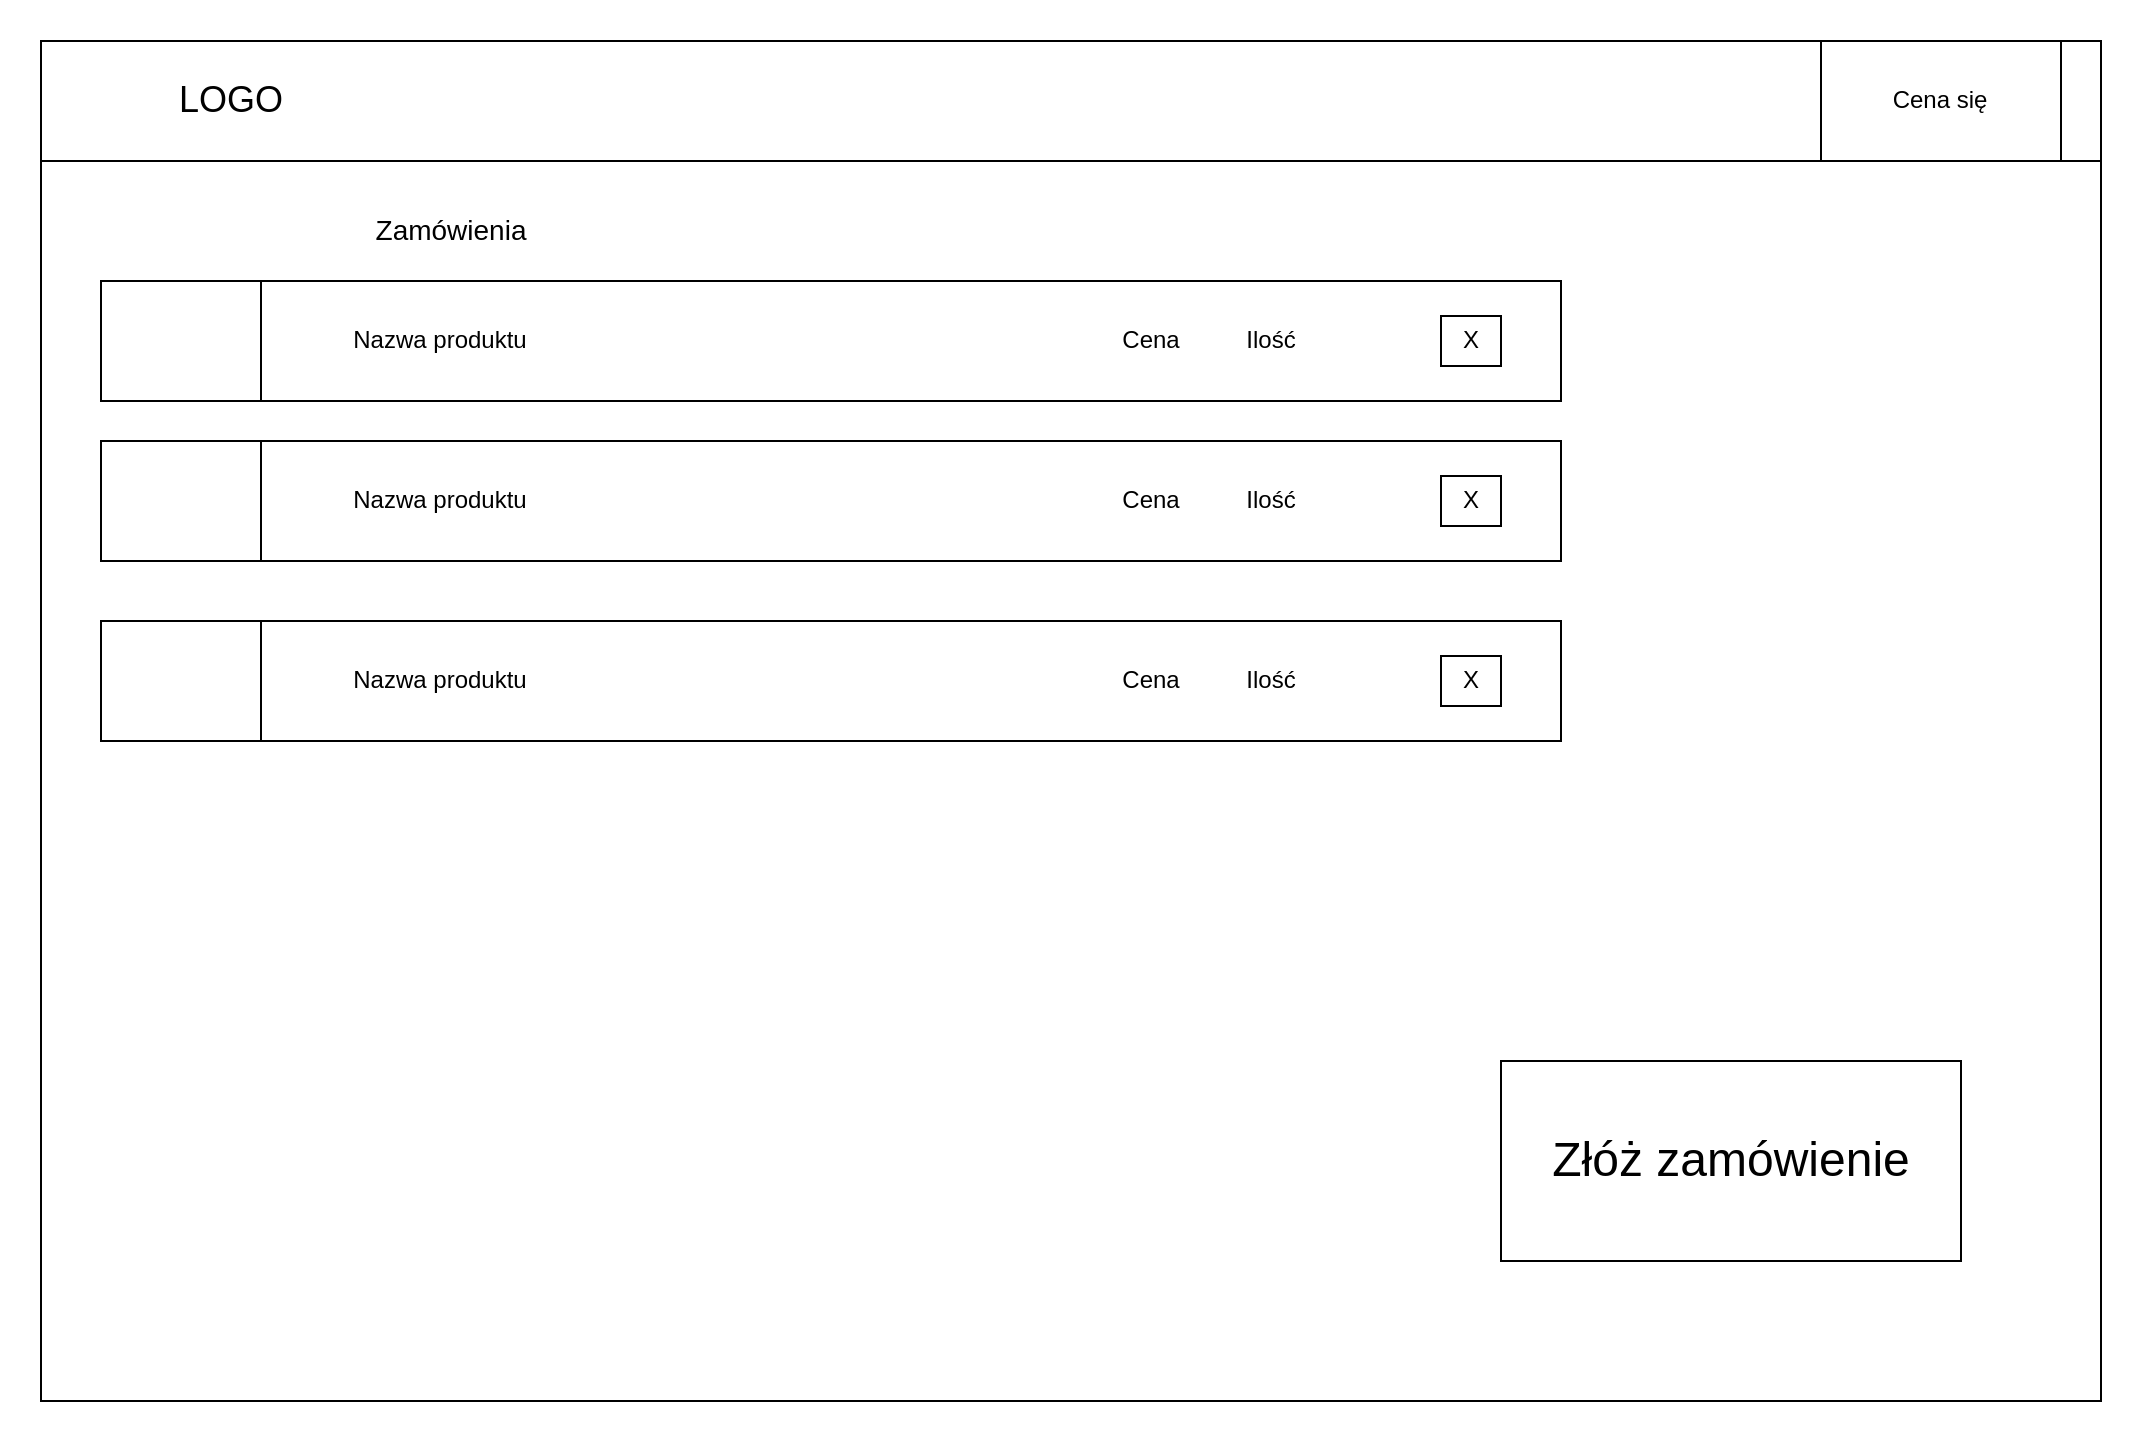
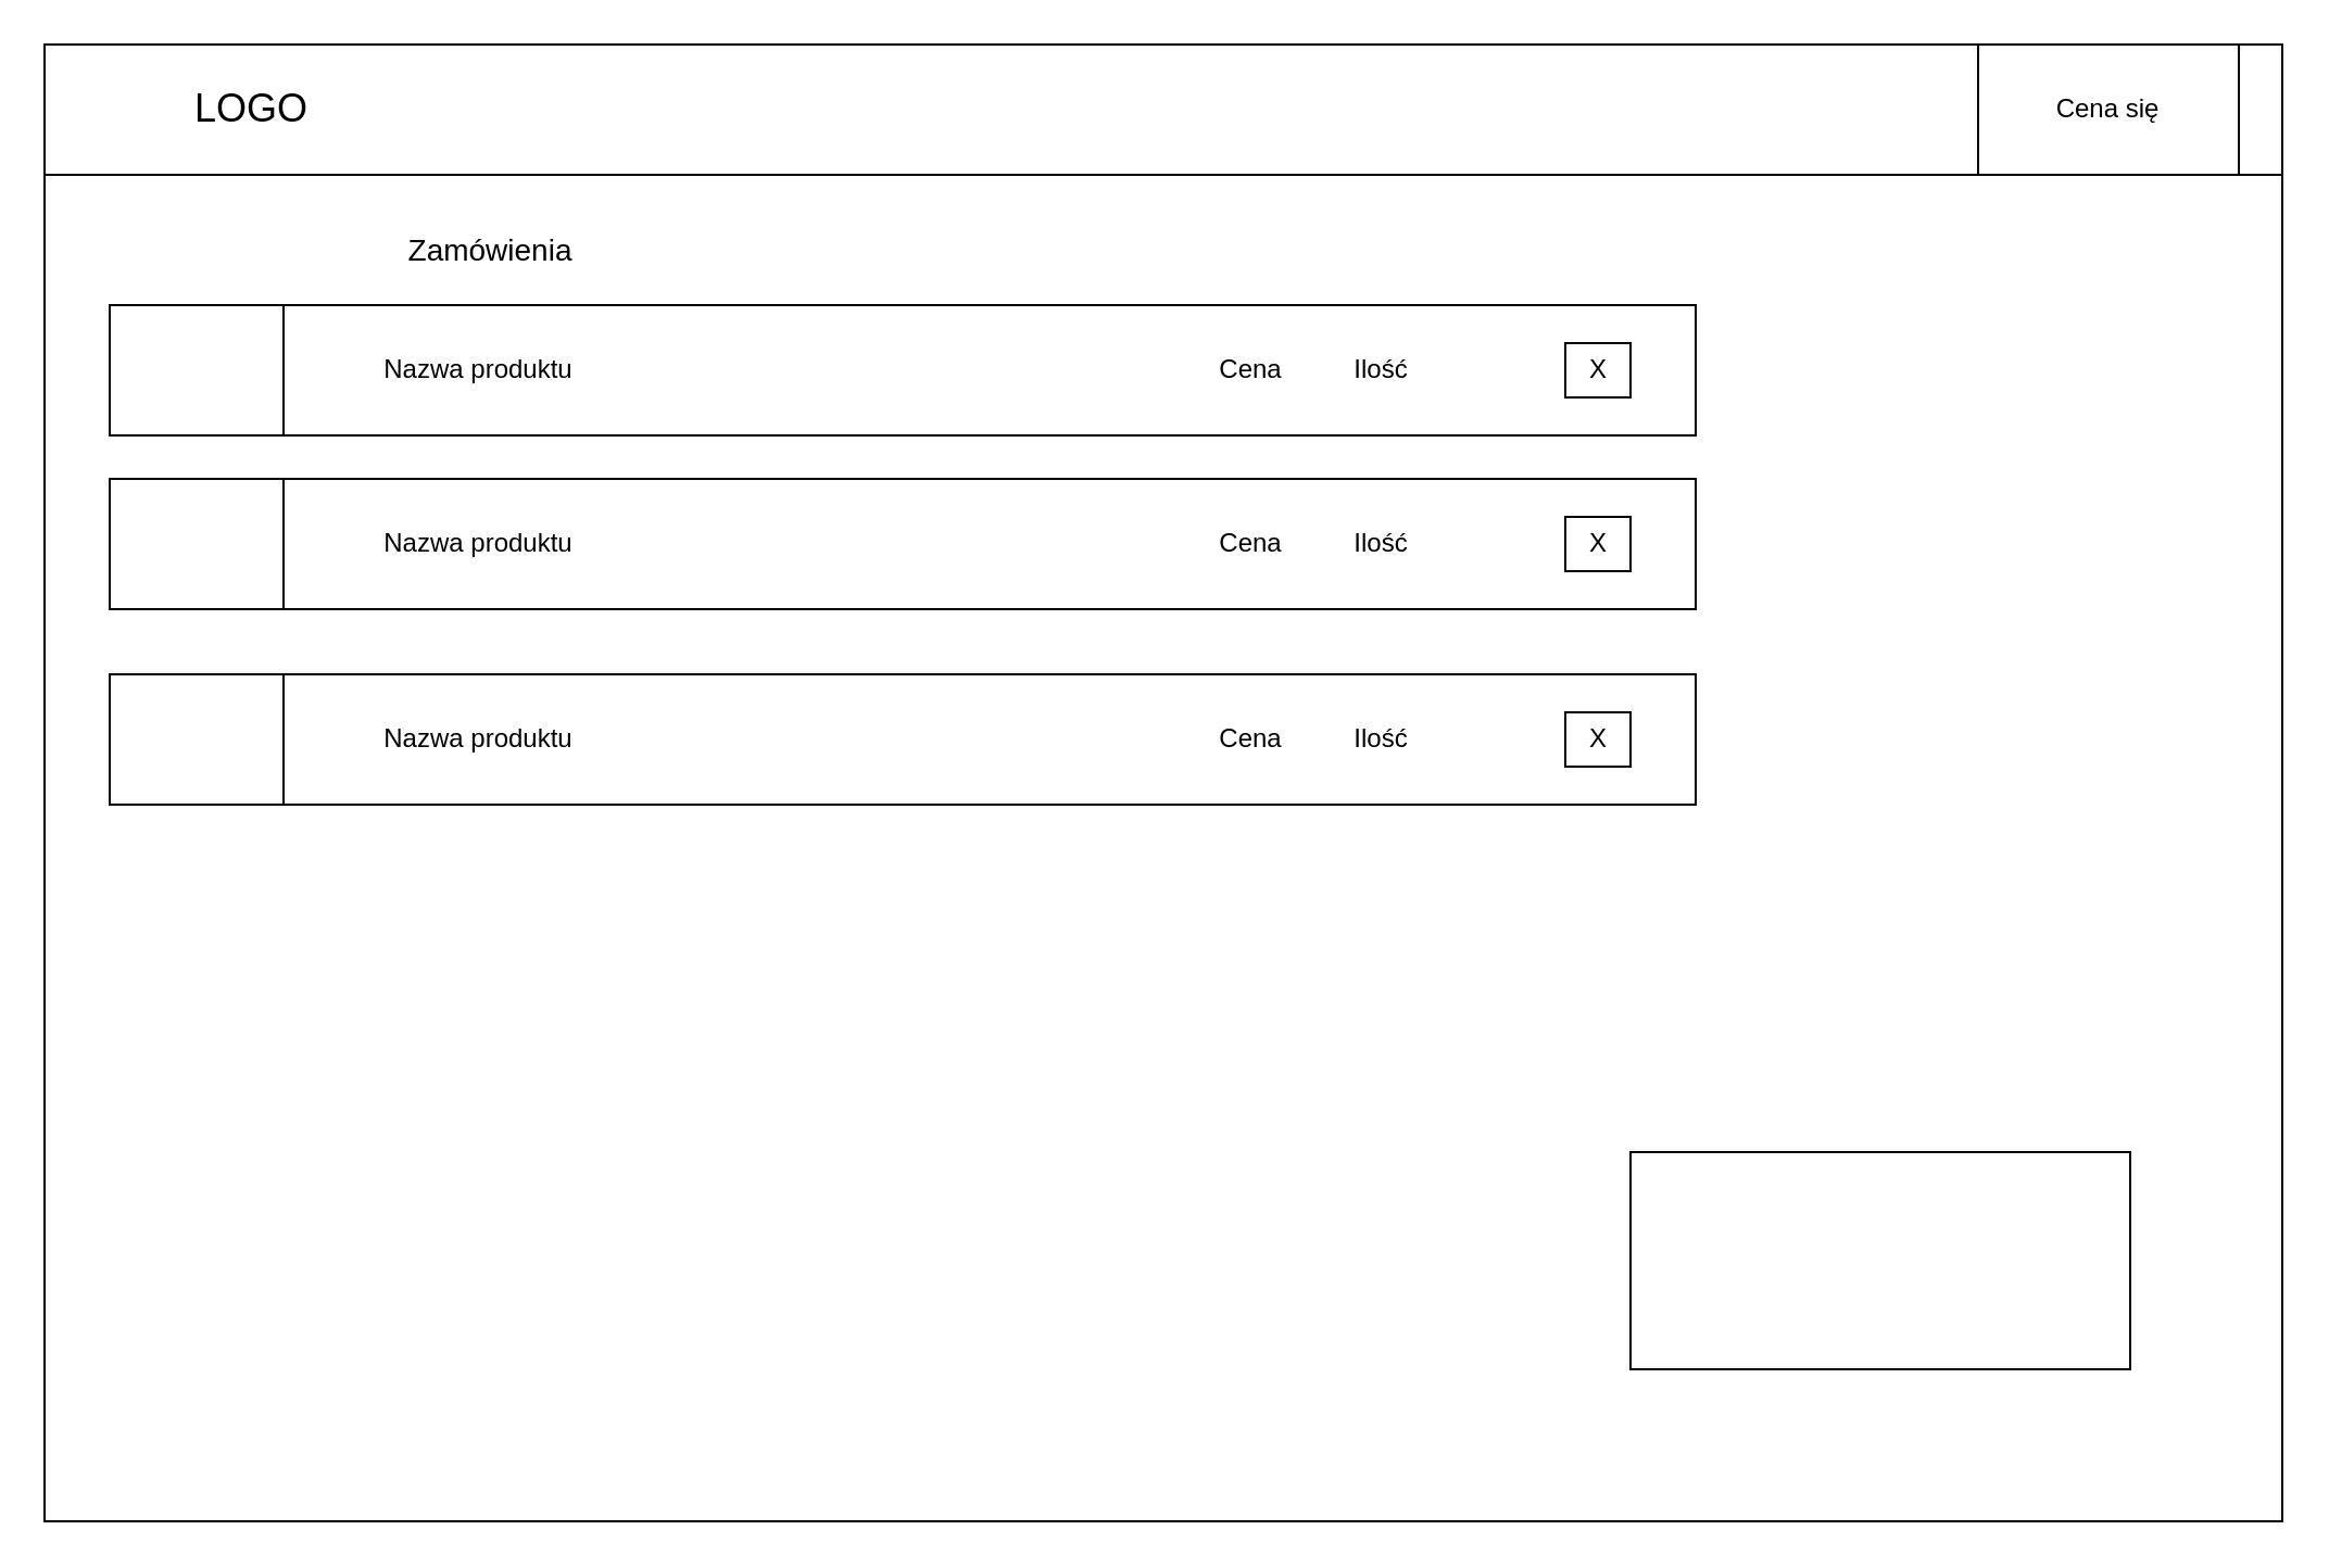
  <mxCell id="0" />
  <mxCell id="1" parent="0" />
  <mxCell id="2" value="" style="rounded=0;whiteSpace=wrap;html=1;" vertex="1" parent="1"><mxGeometry y="20" width="1030" height="60" as="geometry" x="20" /></mxCell>
  <mxCell id="3" value="" style="rounded=0;whiteSpace=wrap;html=1;" vertex="1" parent="1"><mxGeometry x="910" y="20" width="120" height="60" as="geometry" /></mxCell>
  <mxCell id="4" value="Cena się" style="text;html=1;align=center;verticalAlign=middle;whiteSpace=wrap;rounded=0;" vertex="1" parent="1"><mxGeometry x="940" y="35" width="60" height="30" as="geometry" /></mxCell>
  <mxCell id="5" value="&lt;font style=&quot;font-size: 18px;&quot;&gt;LOGO&lt;/font&gt;" style="text;html=1;align=center;verticalAlign=middle;resizable=0;points=[];autosize=1;strokeColor=none;fillColor=none;" vertex="1" parent="1"><mxGeometry x="75" y="30" width="80" height="40" as="geometry" /></mxCell>
  <mxCell id="6" value="" style="rounded=0;whiteSpace=wrap;html=1;" vertex="1" parent="1"><mxGeometry y="80" width="1030" height="620" as="geometry" x="20" /></mxCell>
  <mxCell id="7" value="" style="rounded=0;whiteSpace=wrap;html=1;" vertex="1" parent="1"><mxGeometry x="50" y="140" width="730" height="60" as="geometry" /></mxCell>
  <mxCell id="8" value="&lt;font style=&quot;font-size: 14px;&quot;&gt;Zamówienia&lt;/font&gt;" style="text;html=1;align=center;verticalAlign=middle;resizable=0;points=[];autosize=1;strokeColor=none;fillColor=none;" vertex="1" parent="1"><mxGeometry x="175" y="100" width="100" height="30" as="geometry" /></mxCell>
  <mxCell id="9" value="" style="rounded=0;whiteSpace=wrap;html=1;" vertex="1" parent="1"><mxGeometry x="50" y="220" width="730" height="60" as="geometry" /></mxCell>
  <mxCell id="10" value="" style="rounded=0;whiteSpace=wrap;html=1;" vertex="1" parent="1"><mxGeometry x="50" y="310" width="730" height="60" as="geometry" /></mxCell>
  <mxCell id="11" value="" style="rounded=0;whiteSpace=wrap;html=1;" vertex="1" parent="1"><mxGeometry x="50" y="140" width="80" height="60" as="geometry" /></mxCell>
  <mxCell id="12" value="" style="rounded=0;whiteSpace=wrap;html=1;" vertex="1" parent="1"><mxGeometry x="50" y="220" width="80" height="60" as="geometry" /></mxCell>
  <mxCell id="13" value="" style="rounded=0;whiteSpace=wrap;html=1;" vertex="1" parent="1"><mxGeometry x="50" y="310" width="80" height="60" as="geometry" /></mxCell>
  <mxCell id="14" value="Nazwa produktu" style="text;html=1;align=center;verticalAlign=middle;whiteSpace=wrap;rounded=0;" vertex="1" parent="1"><mxGeometry x="160" y="155" width="120" height="30" as="geometry" /></mxCell>
  <mxCell id="15" value="Nazwa produktu" style="text;html=1;align=center;verticalAlign=middle;whiteSpace=wrap;rounded=0;" vertex="1" parent="1"><mxGeometry x="160" y="235" width="120" height="30" as="geometry" /></mxCell>
  <mxCell id="16" value="Nazwa produktu" style="text;html=1;align=center;verticalAlign=middle;whiteSpace=wrap;rounded=0;" vertex="1" parent="1"><mxGeometry x="160" y="325" width="120" height="30" as="geometry" /></mxCell>
  <mxCell id="17" value="Cena" style="text;html=1;align=center;verticalAlign=middle;resizable=0;points=[];autosize=1;strokeColor=none;fillColor=none;" vertex="1" parent="1"><mxGeometry x="550" y="155" width="50" height="30" as="geometry" /></mxCell>
  <mxCell id="18" value="Cena" style="text;html=1;align=center;verticalAlign=middle;resizable=0;points=[];autosize=1;strokeColor=none;fillColor=none;" vertex="1" parent="1"><mxGeometry x="550" y="235" width="50" height="30" as="geometry" /></mxCell>
  <mxCell id="19" value="Cena" style="text;html=1;align=center;verticalAlign=middle;resizable=0;points=[];autosize=1;strokeColor=none;fillColor=none;" vertex="1" parent="1"><mxGeometry x="550" y="325" width="50" height="30" as="geometry" /></mxCell>
  <mxCell id="20" value="Ilość" style="text;html=1;align=center;verticalAlign=middle;resizable=0;points=[];autosize=1;strokeColor=none;fillColor=none;" vertex="1" parent="1"><mxGeometry x="610" y="325" width="50" height="30" as="geometry" /></mxCell>
  <mxCell id="21" value="Ilość" style="text;html=1;align=center;verticalAlign=middle;resizable=0;points=[];autosize=1;strokeColor=none;fillColor=none;" vertex="1" parent="1"><mxGeometry x="610" y="235" width="50" height="30" as="geometry" /></mxCell>
  <mxCell id="22" value="Ilość" style="text;html=1;align=center;verticalAlign=middle;resizable=0;points=[];autosize=1;strokeColor=none;fillColor=none;" vertex="1" parent="1"><mxGeometry x="610" y="155" width="50" height="30" as="geometry" /></mxCell>
  <mxCell id="23" value="X" style="text;html=1;align=center;verticalAlign=middle;resizable=0;points=[];autosize=1;strokeColor=none;fillColor=none;" vertex="1" parent="1"><mxGeometry x="720" y="235" width="30" height="30" as="geometry" /></mxCell>
  <mxCell id="24" value="X" style="text;html=1;align=center;verticalAlign=middle;resizable=0;points=[];autosize=1;strokeColor=none;fillColor=none;" vertex="1" parent="1"><mxGeometry x="720" y="325" width="30" height="30" as="geometry" /></mxCell>
  <mxCell id="25" value="" style="rounded=0;whiteSpace=wrap;html=1;" vertex="1" parent="1"><mxGeometry x="720" y="157.5" width="30" height="25" as="geometry" /></mxCell>
  <mxCell id="26" value="X" style="text;html=1;align=center;verticalAlign=middle;resizable=0;points=[];autosize=1;strokeColor=none;fillColor=none;" vertex="1" parent="1"><mxGeometry x="720" y="155" width="30" height="30" as="geometry" /></mxCell>
  <mxCell id="27" value="" style="rounded=0;whiteSpace=wrap;html=1;" vertex="1" parent="1"><mxGeometry x="720" y="237.5" width="30" height="25" as="geometry" /></mxCell>
  <mxCell id="28" value="" style="rounded=0;whiteSpace=wrap;html=1;" vertex="1" parent="1"><mxGeometry x="720" y="327.5" width="30" height="25" as="geometry" /></mxCell>
  <mxCell id="29" value="X" style="text;html=1;align=center;verticalAlign=middle;resizable=0;points=[];autosize=1;strokeColor=none;fillColor=none;" vertex="1" parent="1"><mxGeometry x="720" y="235" width="30" height="30" as="geometry" /></mxCell>
  <mxCell id="30" value="X" style="text;html=1;align=center;verticalAlign=middle;resizable=0;points=[];autosize=1;strokeColor=none;fillColor=none;" vertex="1" parent="1"><mxGeometry x="720" y="325" width="30" height="30" as="geometry" /></mxCell>
  <mxCell id="31" value="" style="rounded=0;whiteSpace=wrap;html=1;" vertex="1" parent="1"><mxGeometry x="750" y="530" width="230" height="100" as="geometry" /></mxCell>
- <mxCell id="32" value="&lt;font style=&quot;font-size: 24px;&quot;&gt;Złóż zamówienie&lt;/font&gt;" style="text;html=1;align=center;verticalAlign=middle;resizable=0;points=[];autosize=1;strokeColor=none;fillColor=none;" vertex="1" parent="1"><mxGeometry x="765" y="560" width="200" height="40" as="geometry" /></mxCell>
